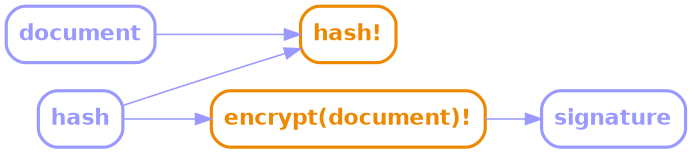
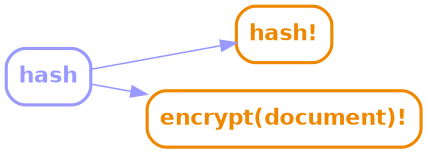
  digraph {
    rankdir=LR
    splines=spline
    node [color="#9999ff" fontcolor="#9999ff" fontname="Helvetica-bold" shape=box style="rounded,bold"]
    edge [color="#9999ff"]
    "hash!" [color="#ee8800" fontcolor="#ee8800"]
    hash
    n3 [color="#ee8800" fontcolor="#ee8800" label="encrypt(document)!"]
-   signature
-   document
    hash -> "hash!"
    hash -> n3
-   n3 -> signature
-   document -> "hash!"
  }
